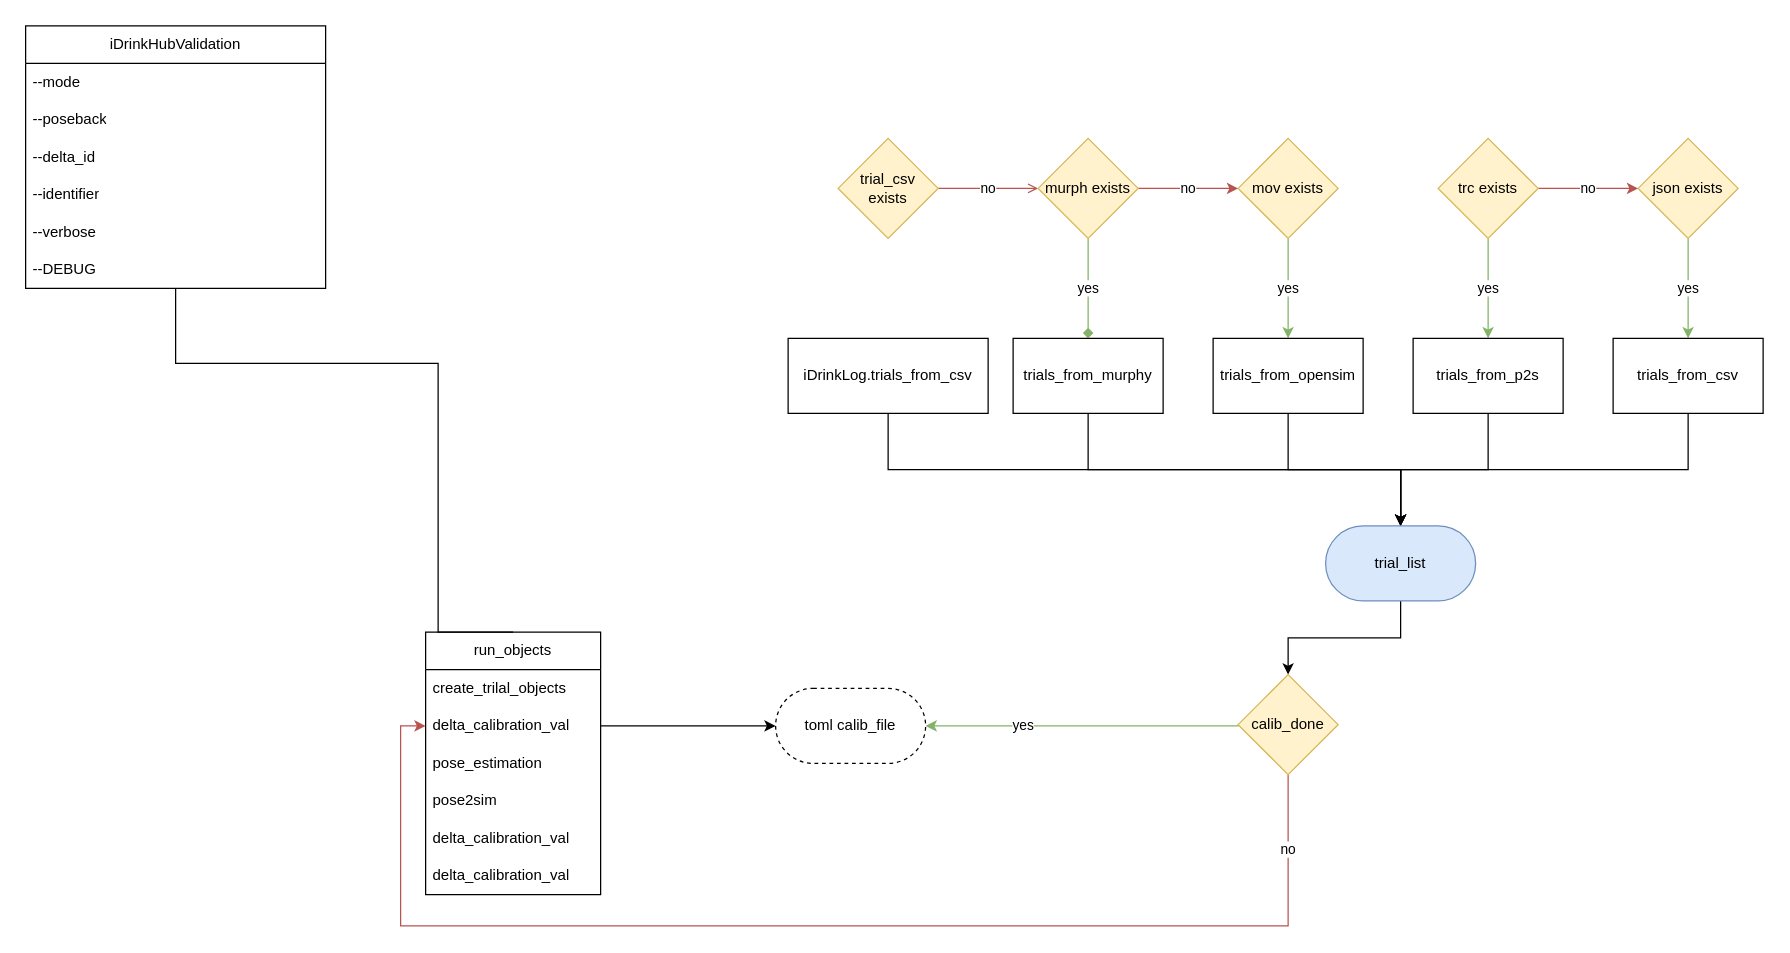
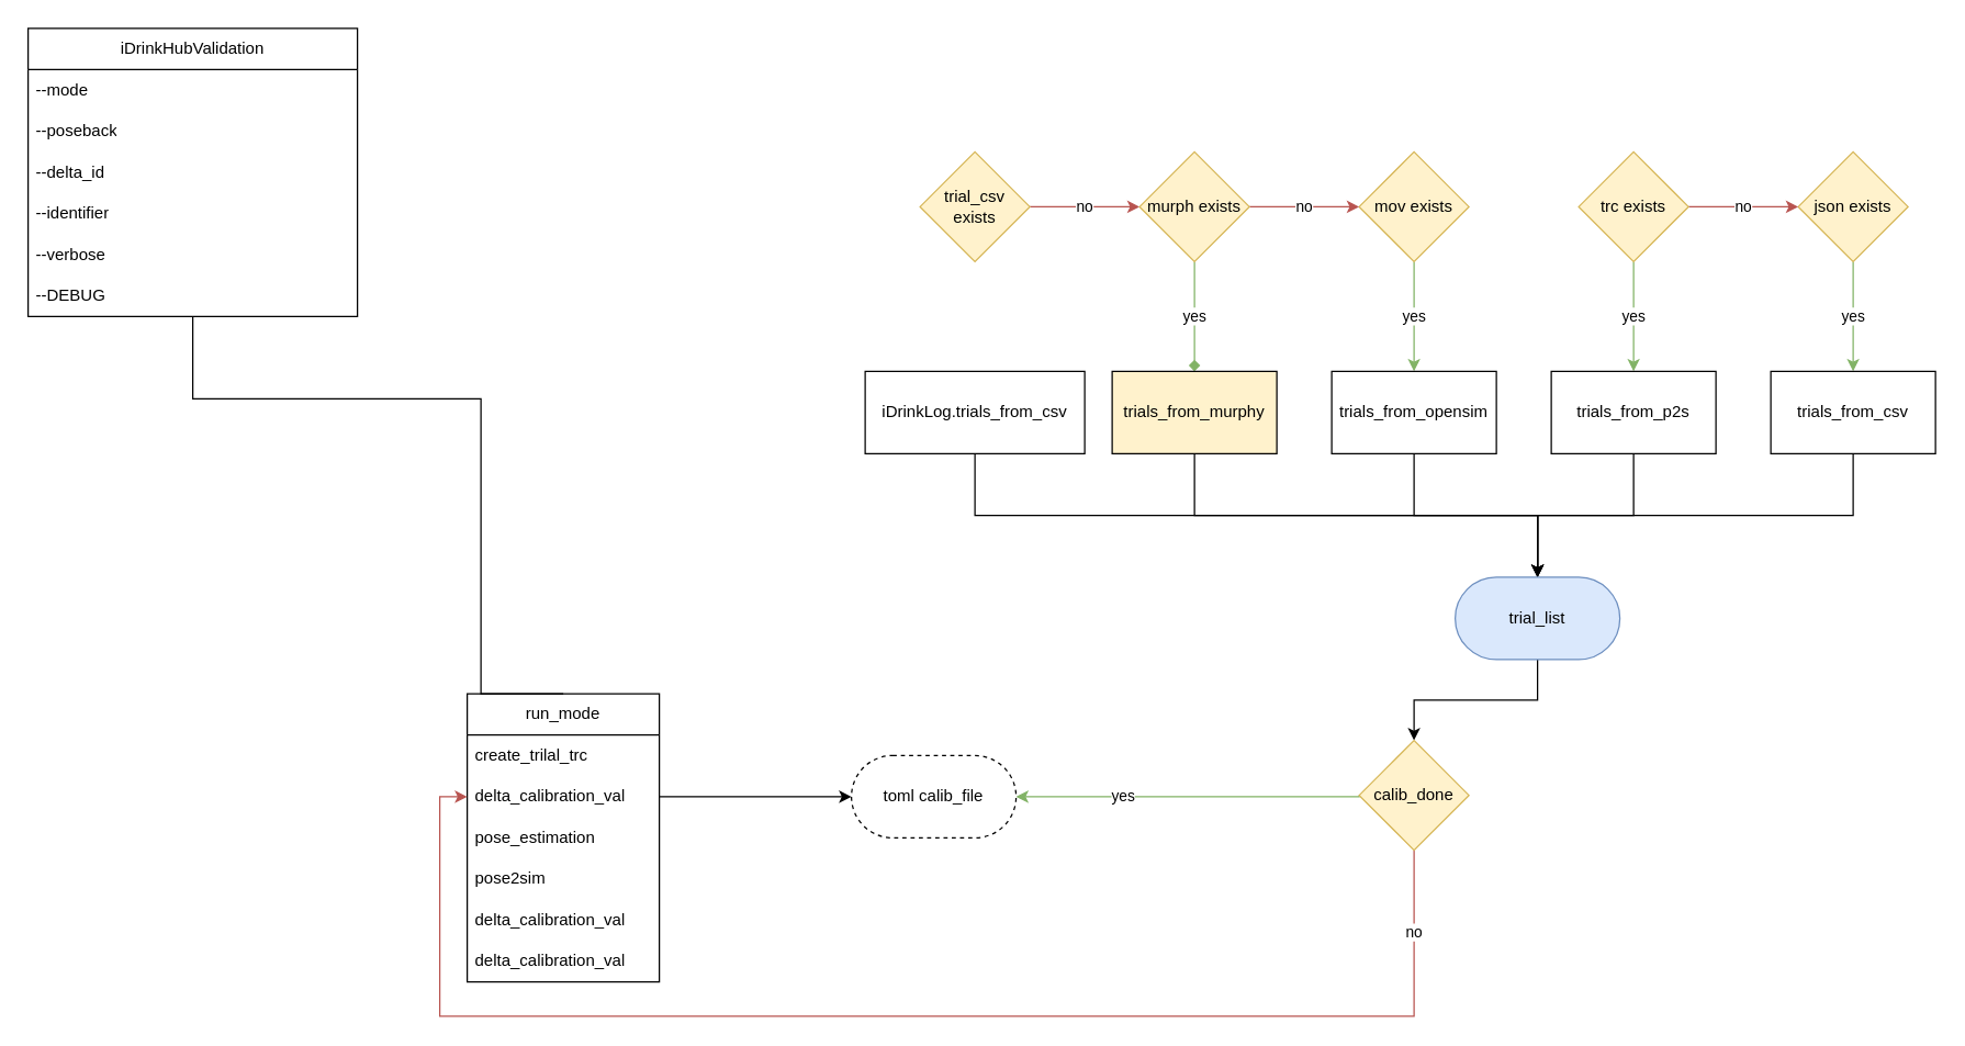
  <mxCell id="0" />
  <mxCell id="1" parent="0" />
- <mxCell id="2" value="no" style="edgeStyle=orthogonalEdgeStyle;rounded=0;orthogonalLoop=1;jettySize=auto;html=1;entryX=0;entryY=0.5;entryDx=0;entryDy=0;fillColor=#f8cecc;strokeColor=#b85450;endArrow=open;" parent="1" source="3" target="15" edge="1"><mxGeometry relative="1" as="geometry" /></mxCell>
+ <mxCell id="2" value="no" style="edgeStyle=orthogonalEdgeStyle;rounded=0;orthogonalLoop=1;jettySize=auto;html=1;entryX=0;entryY=0.5;entryDx=0;entryDy=0;fillColor=#f8cecc;strokeColor=#b85450;" parent="1" source="3" target="15" edge="1"><mxGeometry relative="1" as="geometry" /></mxCell>
  <mxCell id="3" value="trial_csv exists" style="rhombus;whiteSpace=wrap;html=1;rounded=0;fillColor=#fff2cc;strokeColor=#d6b656;" parent="1" vertex="1"><mxGeometry x="670" y="110" width="80" height="80" as="geometry" /></mxCell>
  <mxCell id="4" style="edgeStyle=orthogonalEdgeStyle;rounded=0;orthogonalLoop=1;jettySize=auto;html=1;entryX=0.5;entryY=0;entryDx=0;entryDy=0;exitX=0.5;exitY=1;exitDx=0;exitDy=0;" parent="1" source="5" target="32" edge="1"><mxGeometry relative="1" as="geometry" /></mxCell>
  <mxCell id="5" value="iDrinkLog.trials_from_csv" style="whiteSpace=wrap;html=1;rounded=0;" parent="1" vertex="1"><mxGeometry x="630" y="270" width="160" height="60" as="geometry" /></mxCell>
  <mxCell id="6" value="yes" style="edgeStyle=orthogonalEdgeStyle;rounded=0;orthogonalLoop=1;jettySize=auto;html=1;fillColor=#d5e8d4;strokeColor=#82b366;" parent="1" source="7" target="17" edge="1"><mxGeometry relative="1" as="geometry" /></mxCell>
  <mxCell id="7" value="json exists" style="rhombus;whiteSpace=wrap;html=1;rounded=0;fillColor=#fff2cc;strokeColor=#d6b656;" parent="1" vertex="1"><mxGeometry x="1310" y="110" width="80" height="80" as="geometry" /></mxCell>
  <mxCell id="8" value="yes" style="edgeStyle=orthogonalEdgeStyle;rounded=0;orthogonalLoop=1;jettySize=auto;html=1;fillColor=#d5e8d4;strokeColor=#82b366;" parent="1" source="10" target="19" edge="1"><mxGeometry relative="1" as="geometry" /></mxCell>
  <mxCell id="9" value="no" style="edgeStyle=orthogonalEdgeStyle;rounded=0;orthogonalLoop=1;jettySize=auto;html=1;entryX=0;entryY=0.5;entryDx=0;entryDy=0;fillColor=#f8cecc;strokeColor=#b85450;" parent="1" source="10" target="7" edge="1"><mxGeometry relative="1" as="geometry" /></mxCell>
  <mxCell id="10" value="trc exists" style="rhombus;whiteSpace=wrap;html=1;rounded=0;fillColor=#fff2cc;strokeColor=#d6b656;" parent="1" vertex="1"><mxGeometry x="1150" y="110" width="80" height="80" as="geometry" /></mxCell>
  <mxCell id="11" value="yes" style="edgeStyle=orthogonalEdgeStyle;rounded=0;orthogonalLoop=1;jettySize=auto;html=1;fillColor=#d5e8d4;strokeColor=#82b366;" parent="1" source="12" target="21" edge="1"><mxGeometry relative="1" as="geometry" /></mxCell>
  <mxCell id="12" value="mov exists" style="rhombus;whiteSpace=wrap;html=1;rounded=0;fillColor=#fff2cc;strokeColor=#d6b656;" parent="1" vertex="1"><mxGeometry x="990" y="110" width="80" height="80" as="geometry" /></mxCell>
  <mxCell id="13" value="yes" style="edgeStyle=orthogonalEdgeStyle;rounded=0;orthogonalLoop=1;jettySize=auto;html=1;fillColor=#d5e8d4;strokeColor=#82b366;endArrow=diamond;" parent="1" source="15" target="23" edge="1"><mxGeometry relative="1" as="geometry" /></mxCell>
  <mxCell id="14" value="no" style="edgeStyle=orthogonalEdgeStyle;rounded=0;orthogonalLoop=1;jettySize=auto;html=1;entryX=0;entryY=0.5;entryDx=0;entryDy=0;fillColor=#f8cecc;strokeColor=#b85450;" parent="1" source="15" target="12" edge="1"><mxGeometry relative="1" as="geometry" /></mxCell>
  <mxCell id="15" value="murph exists" style="rhombus;whiteSpace=wrap;html=1;rounded=0;fillColor=#fff2cc;strokeColor=#d6b656;" parent="1" vertex="1"><mxGeometry x="830" y="110" width="80" height="80" as="geometry" /></mxCell>
  <mxCell id="16" style="edgeStyle=orthogonalEdgeStyle;rounded=0;orthogonalLoop=1;jettySize=auto;html=1;exitX=0.5;exitY=1;exitDx=0;exitDy=0;entryX=0.5;entryY=0;entryDx=0;entryDy=0;" parent="1" source="17" target="32" edge="1"><mxGeometry relative="1" as="geometry"><mxPoint x="1030" y="410" as="targetPoint" /></mxGeometry></mxCell>
  <mxCell id="17" value="trials_from_csv" style="whiteSpace=wrap;html=1;rounded=0;" parent="1" vertex="1"><mxGeometry x="1290" y="270" width="120" height="60" as="geometry" /></mxCell>
  <mxCell id="18" style="edgeStyle=orthogonalEdgeStyle;rounded=0;orthogonalLoop=1;jettySize=auto;html=1;entryX=0.5;entryY=0;entryDx=0;entryDy=0;exitX=0.5;exitY=1;exitDx=0;exitDy=0;" parent="1" source="19" target="32" edge="1"><mxGeometry relative="1" as="geometry" /></mxCell>
  <mxCell id="19" value="trials_from_p2s" style="whiteSpace=wrap;html=1;rounded=0;" parent="1" vertex="1"><mxGeometry x="1130" y="270" width="120" height="60" as="geometry" /></mxCell>
  <mxCell id="20" style="edgeStyle=orthogonalEdgeStyle;rounded=0;orthogonalLoop=1;jettySize=auto;html=1;entryX=0.5;entryY=0;entryDx=0;entryDy=0;" parent="1" source="21" target="32" edge="1"><mxGeometry relative="1" as="geometry" /></mxCell>
  <mxCell id="21" value="trials_from_opensim" style="whiteSpace=wrap;html=1;rounded=0;" parent="1" vertex="1"><mxGeometry x="970" y="270" width="120" height="60" as="geometry" /></mxCell>
  <mxCell id="22" style="edgeStyle=orthogonalEdgeStyle;rounded=0;orthogonalLoop=1;jettySize=auto;html=1;entryX=0.5;entryY=0;entryDx=0;entryDy=0;exitX=0.5;exitY=1;exitDx=0;exitDy=0;" parent="1" source="23" target="32" edge="1"><mxGeometry relative="1" as="geometry" /></mxCell>
- <mxCell id="23" value="trials_from_murphy" style="whiteSpace=wrap;html=1;rounded=0;" parent="1" vertex="1"><mxGeometry x="810" y="270" width="120" height="60" as="geometry" /></mxCell>
- <mxCell id="24" value="run_objects" style="swimlane;fontStyle=0;childLayout=stackLayout;horizontal=1;startSize=30;horizontalStack=0;resizeParent=1;resizeParentMax=0;resizeLast=0;collapsible=1;marginBottom=0;whiteSpace=wrap;html=1;" parent="1" vertex="1"><mxGeometry x="340" y="505" width="140" height="210" as="geometry" /></mxCell>
- <mxCell id="25" value="create_trilal_objects" style="text;strokeColor=none;fillColor=none;align=left;verticalAlign=middle;spacingLeft=4;spacingRight=4;overflow=hidden;points=[[0,0.5],[1,0.5]];portConstraint=eastwest;rotatable=0;whiteSpace=wrap;html=1;" parent="24" vertex="1"><mxGeometry y="30" width="140" height="30" as="geometry" /></mxCell>
+ <mxCell id="23" value="trials_from_murphy" style="whiteSpace=wrap;html=1;rounded=0;fillColor=#fff2cc;" parent="1" vertex="1"><mxGeometry x="810" y="270" width="120" height="60" as="geometry" /></mxCell>
+ <mxCell id="24" value="run_mode" style="swimlane;fontStyle=0;childLayout=stackLayout;horizontal=1;startSize=30;horizontalStack=0;resizeParent=1;resizeParentMax=0;resizeLast=0;collapsible=1;marginBottom=0;whiteSpace=wrap;html=1;" parent="1" vertex="1"><mxGeometry x="340" y="505" width="140" height="210" as="geometry" /></mxCell>
+ <mxCell id="25" value="create_trilal_trc" style="text;strokeColor=none;fillColor=none;align=left;verticalAlign=middle;spacingLeft=4;spacingRight=4;overflow=hidden;points=[[0,0.5],[1,0.5]];portConstraint=eastwest;rotatable=0;whiteSpace=wrap;html=1;" parent="24" vertex="1"><mxGeometry y="30" width="140" height="30" as="geometry" /></mxCell>
  <mxCell id="26" value="delta_calibration_val" style="text;strokeColor=none;fillColor=none;align=left;verticalAlign=middle;spacingLeft=4;spacingRight=4;overflow=hidden;points=[[0,0.5],[1,0.5]];portConstraint=eastwest;rotatable=0;whiteSpace=wrap;html=1;" parent="24" vertex="1"><mxGeometry y="60" width="140" height="30" as="geometry" /></mxCell>
  <mxCell id="27" value="pose_estimation" style="text;strokeColor=none;fillColor=none;align=left;verticalAlign=middle;spacingLeft=4;spacingRight=4;overflow=hidden;points=[[0,0.5],[1,0.5]];portConstraint=eastwest;rotatable=0;whiteSpace=wrap;html=1;" parent="24" vertex="1"><mxGeometry y="90" width="140" height="30" as="geometry" /></mxCell>
  <mxCell id="28" value="pose2sim" style="text;strokeColor=none;fillColor=none;align=left;verticalAlign=middle;spacingLeft=4;spacingRight=4;overflow=hidden;points=[[0,0.5],[1,0.5]];portConstraint=eastwest;rotatable=0;whiteSpace=wrap;html=1;" parent="24" vertex="1"><mxGeometry y="120" width="140" height="30" as="geometry" /></mxCell>
  <mxCell id="29" value="delta_calibration_val" style="text;strokeColor=none;fillColor=none;align=left;verticalAlign=middle;spacingLeft=4;spacingRight=4;overflow=hidden;points=[[0,0.5],[1,0.5]];portConstraint=eastwest;rotatable=0;whiteSpace=wrap;html=1;" parent="24" vertex="1"><mxGeometry y="150" width="140" height="30" as="geometry" /></mxCell>
  <mxCell id="30" value="delta_calibration_val" style="text;strokeColor=none;fillColor=none;align=left;verticalAlign=middle;spacingLeft=4;spacingRight=4;overflow=hidden;points=[[0,0.5],[1,0.5]];portConstraint=eastwest;rotatable=0;whiteSpace=wrap;html=1;" parent="24" vertex="1"><mxGeometry y="180" width="140" height="30" as="geometry" /></mxCell>
  <mxCell id="31" value="" style="edgeStyle=orthogonalEdgeStyle;rounded=0;orthogonalLoop=1;jettySize=auto;html=1;" parent="1" source="32" target="35" edge="1"><mxGeometry relative="1" as="geometry" /></mxCell>
  <mxCell id="32" value="trial_list" style="rounded=1;whiteSpace=wrap;html=1;arcSize=50;fillColor=#dae8fc;strokeColor=#6c8ebf;" parent="1" vertex="1"><mxGeometry x="1060" y="420" width="120" height="60" as="geometry" /></mxCell>
  <mxCell id="33" value="no" style="edgeStyle=orthogonalEdgeStyle;rounded=0;orthogonalLoop=1;jettySize=auto;html=1;fillColor=#f8cecc;strokeColor=#b85450;exitX=0.5;exitY=1;exitDx=0;exitDy=0;entryX=0;entryY=0.5;entryDx=0;entryDy=0;" parent="1" source="35" target="26" edge="1"><mxGeometry x="-0.882" relative="1" as="geometry"><Array as="points"><mxPoint x="1030" y="740" /><mxPoint x="320" y="740" /><mxPoint x="320" y="580" /></Array><mxPoint as="offset" /></mxGeometry></mxCell>
  <mxCell id="34" value="yes" style="edgeStyle=orthogonalEdgeStyle;rounded=0;orthogonalLoop=1;jettySize=auto;html=1;fillColor=#d5e8d4;strokeColor=#82b366;entryX=1;entryY=0.5;entryDx=0;entryDy=0;exitX=0;exitY=0.5;exitDx=0;exitDy=0;" parent="1" source="35" target="36" edge="1"><mxGeometry x="0.375" relative="1" as="geometry"><mxPoint x="690" y="620" as="targetPoint" /><Array as="points"><mxPoint x="990" y="580" /></Array><mxPoint as="offset" /></mxGeometry></mxCell>
  <mxCell id="35" value="calib_done" style="rhombus;whiteSpace=wrap;html=1;fillColor=#fff2cc;strokeColor=#d6b656;rounded=1;arcSize=0;" parent="1" vertex="1"><mxGeometry x="990" y="539" width="80" height="80" as="geometry" /></mxCell>
  <mxCell id="36" value="toml calib_file" style="rounded=1;whiteSpace=wrap;html=1;arcSize=50;dashed=1;" parent="1" vertex="1"><mxGeometry x="620" y="550" width="120" height="60" as="geometry" /></mxCell>
  <mxCell id="37" style="edgeStyle=orthogonalEdgeStyle;rounded=0;orthogonalLoop=1;jettySize=auto;html=1;entryX=0.5;entryY=0;entryDx=0;entryDy=0;endArrow=none;" parent="1" source="38" target="24" edge="1"><mxGeometry relative="1" as="geometry"><Array as="points"><mxPoint x="140" y="290" /><mxPoint x="350" y="290" /></Array></mxGeometry></mxCell>
  <mxCell id="38" value="iDrinkHubValidation" style="swimlane;fontStyle=0;childLayout=stackLayout;horizontal=1;startSize=30;horizontalStack=0;resizeParent=1;resizeParentMax=0;resizeLast=0;collapsible=1;marginBottom=0;whiteSpace=wrap;html=1;" parent="1" vertex="1"><mxGeometry x="20" y="20" width="240" height="210" as="geometry"><mxRectangle x="-240" y="40" width="150" height="30" as="alternateBounds" /></mxGeometry></mxCell>
  <mxCell id="39" value="--mode" style="text;strokeColor=none;fillColor=none;align=left;verticalAlign=middle;spacingLeft=4;spacingRight=4;overflow=hidden;points=[[0,0.5],[1,0.5]];portConstraint=eastwest;rotatable=0;whiteSpace=wrap;html=1;" parent="38" vertex="1"><mxGeometry y="30" width="240" height="30" as="geometry" /></mxCell>
  <mxCell id="40" value="--poseback" style="text;strokeColor=none;fillColor=none;align=left;verticalAlign=middle;spacingLeft=4;spacingRight=4;overflow=hidden;points=[[0,0.5],[1,0.5]];portConstraint=eastwest;rotatable=0;whiteSpace=wrap;html=1;" parent="38" vertex="1"><mxGeometry y="60" width="240" height="30" as="geometry" /></mxCell>
  <mxCell id="41" value="--delta_id" style="text;strokeColor=none;fillColor=none;align=left;verticalAlign=middle;spacingLeft=4;spacingRight=4;overflow=hidden;points=[[0,0.5],[1,0.5]];portConstraint=eastwest;rotatable=0;whiteSpace=wrap;html=1;" parent="38" vertex="1"><mxGeometry y="90" width="240" height="30" as="geometry" /></mxCell>
  <mxCell id="42" value="--identifier" style="text;strokeColor=none;fillColor=none;align=left;verticalAlign=middle;spacingLeft=4;spacingRight=4;overflow=hidden;points=[[0,0.5],[1,0.5]];portConstraint=eastwest;rotatable=0;whiteSpace=wrap;html=1;" parent="38" vertex="1"><mxGeometry y="120" width="240" height="30" as="geometry" /></mxCell>
  <mxCell id="43" value="--verbose" style="text;strokeColor=none;fillColor=none;align=left;verticalAlign=middle;spacingLeft=4;spacingRight=4;overflow=hidden;points=[[0,0.5],[1,0.5]];portConstraint=eastwest;rotatable=0;whiteSpace=wrap;html=1;" parent="38" vertex="1"><mxGeometry y="150" width="240" height="30" as="geometry" /></mxCell>
  <mxCell id="44" value="--DEBUG" style="text;strokeColor=none;fillColor=none;align=left;verticalAlign=middle;spacingLeft=4;spacingRight=4;overflow=hidden;points=[[0,0.5],[1,0.5]];portConstraint=eastwest;rotatable=0;whiteSpace=wrap;html=1;" parent="38" vertex="1"><mxGeometry y="180" width="240" height="30" as="geometry" /></mxCell>
  <mxCell id="45" style="edgeStyle=orthogonalEdgeStyle;rounded=0;orthogonalLoop=1;jettySize=auto;html=1;entryX=0;entryY=0.5;entryDx=0;entryDy=0;" parent="1" source="26" target="36" edge="1"><mxGeometry relative="1" as="geometry" /></mxCell>
